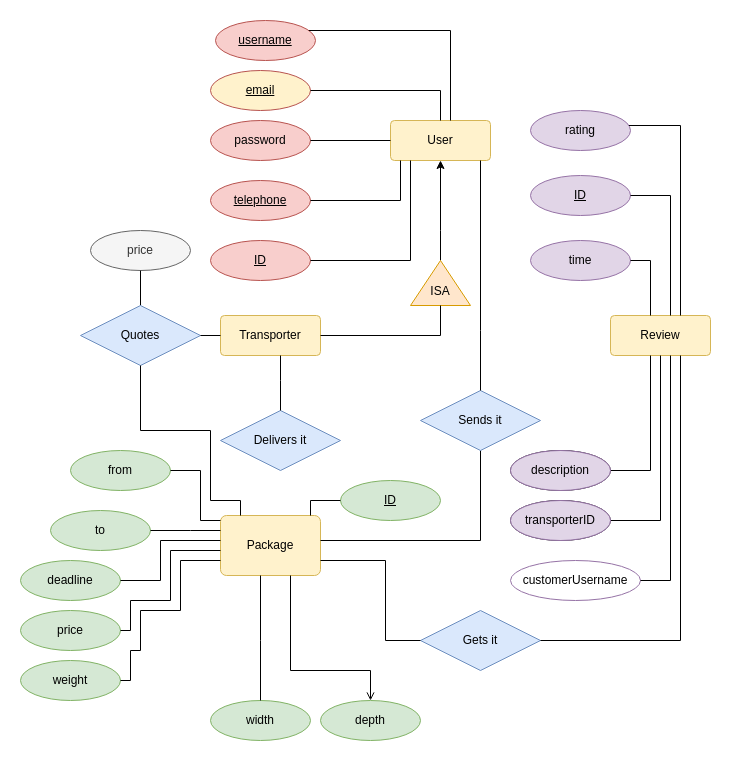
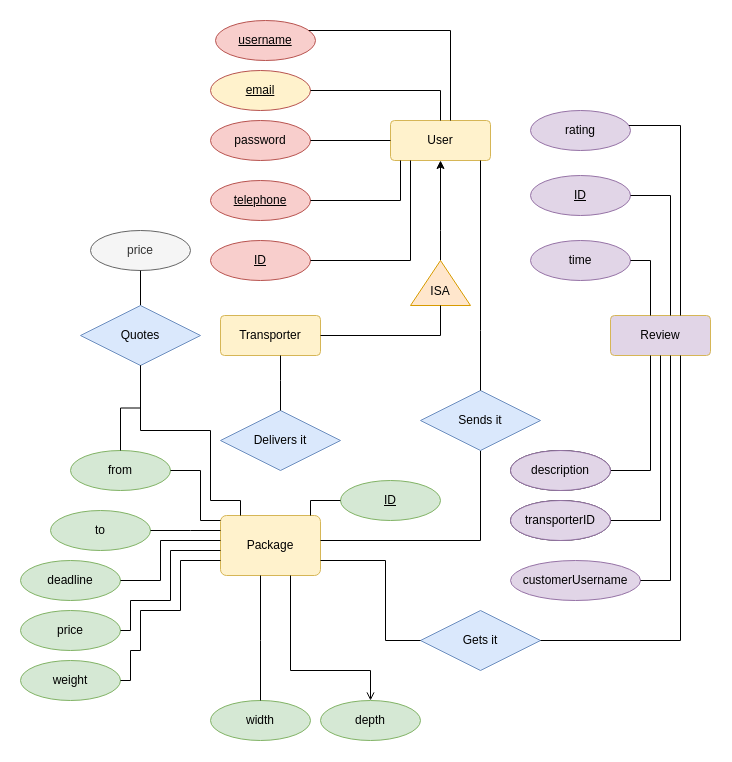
  <mxCell id="0" />
  <mxCell id="1" parent="0" />
  <mxCell id="2" value="User" style="rounded=1;arcSize=10;whiteSpace=wrap;html=1;align=center;fillColor=#fff2cc;strokeColor=#d6b656;" vertex="1" parent="1"><mxGeometry x="390" y="120" width="100" height="40" as="geometry" /></mxCell>
  <mxCell id="3" value="&lt;u&gt;username&lt;/u&gt;" style="ellipse;whiteSpace=wrap;html=1;align=center;fillColor=#f8cecc;strokeColor=#b85450;" vertex="1" parent="1"><mxGeometry x="215" y="20" width="100" height="40" as="geometry" /></mxCell>
  <mxCell id="4" value="&lt;u&gt;ID&lt;/u&gt;" style="ellipse;whiteSpace=wrap;html=1;align=center;fillColor=#f8cecc;strokeColor=#b85450;" vertex="1" parent="1"><mxGeometry x="210" y="240" width="100" height="40" as="geometry" /></mxCell>
  <mxCell id="5" value="&lt;u&gt;telephone&lt;/u&gt;" style="ellipse;whiteSpace=wrap;html=1;align=center;fillColor=#f8cecc;strokeColor=#b85450;" vertex="1" parent="1"><mxGeometry x="210" y="180" width="100" height="40" as="geometry" /></mxCell>
  <mxCell id="6" value="password" style="ellipse;whiteSpace=wrap;html=1;align=center;fillColor=#f8cecc;strokeColor=#b85450;" vertex="1" parent="1"><mxGeometry x="210" y="120" width="100" height="40" as="geometry" /></mxCell>
  <mxCell id="7" value="&lt;u&gt;email&lt;/u&gt;" style="ellipse;whiteSpace=wrap;html=1;align=center;fillColor=#fff2cc;strokeColor=#b85450;" vertex="1" parent="1"><mxGeometry x="210" y="70" width="100" height="40" as="geometry" /></mxCell>
  <mxCell id="8" value="" style="endArrow=none;html=1;rounded=0;edgeStyle=orthogonalEdgeStyle;" edge="1" parent="1" source="2" target="3"><mxGeometry relative="1" as="geometry"><mxPoint x="270" y="380" as="sourcePoint" /><mxPoint x="430" y="380" as="targetPoint" /><Array as="points"><mxPoint x="450" y="30" /></Array></mxGeometry></mxCell>
  <mxCell id="9" value="" style="endArrow=none;html=1;rounded=0;edgeStyle=orthogonalEdgeStyle;" edge="1" parent="1" source="2" target="7"><mxGeometry relative="1" as="geometry"><mxPoint x="50" y="130" as="sourcePoint" /><mxPoint x="200" y="40" as="targetPoint" /><Array as="points"><mxPoint x="440" y="90" /></Array></mxGeometry></mxCell>
  <mxCell id="10" value="" style="endArrow=none;html=1;rounded=0;edgeStyle=orthogonalEdgeStyle;" edge="1" parent="1" source="2" target="6"><mxGeometry relative="1" as="geometry"><mxPoint x="60" y="140" as="sourcePoint" /><mxPoint x="340" y="170" as="targetPoint" /><Array as="points" /></mxGeometry></mxCell>
  <mxCell id="11" value="" style="endArrow=none;html=1;rounded=0;edgeStyle=orthogonalEdgeStyle;" edge="1" parent="1" source="2" target="5"><mxGeometry relative="1" as="geometry"><mxPoint x="140" y="150" as="sourcePoint" /><mxPoint x="220" y="150" as="targetPoint" /><Array as="points"><mxPoint x="400" y="200" /></Array></mxGeometry></mxCell>
  <mxCell id="12" value="" style="endArrow=none;html=1;rounded=0;edgeStyle=orthogonalEdgeStyle;" edge="1" parent="1" source="2" target="4"><mxGeometry relative="1" as="geometry"><mxPoint x="60" y="240" as="sourcePoint" /><mxPoint x="190" y="280" as="targetPoint" /><Array as="points"><mxPoint x="410" y="260" /></Array></mxGeometry></mxCell>
  <mxCell id="13" style="edgeStyle=orthogonalEdgeStyle;rounded=0;orthogonalLoop=1;jettySize=auto;html=1;startArrow=none;" edge="1" parent="1" source="58" target="2"><mxGeometry relative="1" as="geometry"><Array as="points"><mxPoint x="440" y="230" /><mxPoint x="440" y="230" /></Array></mxGeometry></mxCell>
  <mxCell id="14" value="Transporter" style="rounded=1;arcSize=10;whiteSpace=wrap;html=1;align=center;fillColor=#fff2cc;strokeColor=#d6b656;" vertex="1" parent="1"><mxGeometry x="220" y="315" width="100" height="40" as="geometry" /></mxCell>
  <mxCell id="15" value="Package" style="rounded=1;arcSize=10;whiteSpace=wrap;html=1;align=center;fillColor=#fff2cc;strokeColor=#d6b656;" vertex="1" parent="1"><mxGeometry x="220" y="515" width="100" height="60" as="geometry" /></mxCell>
  <mxCell id="16" value="" style="endArrow=none;html=1;rounded=0;edgeStyle=orthogonalEdgeStyle;startArrow=none;" edge="1" parent="1" source="17" target="15"><mxGeometry relative="1" as="geometry"><mxPoint x="30" y="310" as="sourcePoint" /><mxPoint x="180" y="410" as="targetPoint" /><Array as="points"><mxPoint x="480" y="540" /></Array></mxGeometry></mxCell>
  <mxCell id="17" value="Sends it" style="shape=rhombus;perimeter=rhombusPerimeter;whiteSpace=wrap;html=1;align=center;fillColor=#dae8fc;strokeColor=#6c8ebf;" vertex="1" parent="1"><mxGeometry x="420" y="390" width="120" height="60" as="geometry" /></mxCell>
  <mxCell id="18" value="" style="endArrow=none;html=1;rounded=0;edgeStyle=orthogonalEdgeStyle;" edge="1" parent="1" source="2" target="17"><mxGeometry relative="1" as="geometry"><mxPoint x="460" y="160" as="sourcePoint" /><mxPoint x="330" y="490" as="targetPoint" /><Array as="points"><mxPoint x="480" y="330" /><mxPoint x="480" y="330" /></Array></mxGeometry></mxCell>
  <mxCell id="19" value="Delivers it" style="shape=rhombus;perimeter=rhombusPerimeter;whiteSpace=wrap;html=1;align=center;fillColor=#dae8fc;strokeColor=#6c8ebf;" vertex="1" parent="1"><mxGeometry x="220" y="410" width="120" height="60" as="geometry" /></mxCell>
  <mxCell id="20" value="" style="endArrow=none;html=1;rounded=0;edgeStyle=orthogonalEdgeStyle;" edge="1" parent="1" source="14" target="19"><mxGeometry relative="1" as="geometry"><mxPoint x="470" y="395" as="sourcePoint" /><mxPoint x="540" y="555" as="targetPoint" /><Array as="points"><mxPoint x="280" y="380" /><mxPoint x="280" y="380" /></Array></mxGeometry></mxCell>
- <mxCell id="21" value="Review" style="rounded=1;arcSize=10;whiteSpace=wrap;html=1;align=center;fillColor=#fff2cc;strokeColor=#d6b656;" vertex="1" parent="1"><mxGeometry x="610" y="315" width="100" height="40" as="geometry" /></mxCell>
+ <mxCell id="21" value="Review" style="rounded=1;arcSize=10;whiteSpace=wrap;html=1;align=center;fillColor=#e1d5e7;strokeColor=#d6b656;" vertex="1" parent="1"><mxGeometry x="610" y="315" width="100" height="40" as="geometry" /></mxCell>
  <mxCell id="22" value="&lt;u&gt;ID&lt;/u&gt;" style="ellipse;whiteSpace=wrap;html=1;align=center;fillColor=#e1d5e7;strokeColor=#9673a6;" vertex="1" parent="1"><mxGeometry x="530" y="175" width="100" height="40" as="geometry" /></mxCell>
  <mxCell id="23" value="transporterID" style="ellipse;whiteSpace=wrap;html=1;align=center;" vertex="1" parent="1"><mxGeometry x="510" y="500" width="100" height="40" as="geometry" /></mxCell>
- <mxCell id="24" value="customerUsername" style="ellipse;whiteSpace=wrap;html=1;align=center;fillColor=#ffffff;strokeColor=#9673a6;" vertex="1" parent="1"><mxGeometry x="510" y="560" width="130" height="40" as="geometry" /></mxCell>
+ <mxCell id="24" value="customerUsername" style="ellipse;whiteSpace=wrap;html=1;align=center;fillColor=#e1d5e7;strokeColor=#9673a6;" vertex="1" parent="1"><mxGeometry x="510" y="560" width="130" height="40" as="geometry" /></mxCell>
  <mxCell id="25" value="" style="endArrow=none;html=1;rounded=0;edgeStyle=orthogonalEdgeStyle;" edge="1" parent="1" source="22" target="21"><mxGeometry relative="1" as="geometry"><mxPoint x="700" y="555" as="sourcePoint" /><mxPoint x="860" y="555" as="targetPoint" /><Array as="points"><mxPoint x="670" y="195" /></Array></mxGeometry></mxCell>
  <mxCell id="26" value="" style="endArrow=none;html=1;rounded=0;edgeStyle=orthogonalEdgeStyle;" edge="1" parent="1" source="21" target="24"><mxGeometry relative="1" as="geometry"><mxPoint x="835" y="490" as="sourcePoint" /><mxPoint x="835" y="540" as="targetPoint" /><Array as="points"><mxPoint x="670" y="580" /></Array></mxGeometry></mxCell>
  <mxCell id="27" value="" style="endArrow=none;html=1;rounded=0;edgeStyle=orthogonalEdgeStyle;" edge="1" parent="1" source="21" target="23"><mxGeometry relative="1" as="geometry"><mxPoint x="845" y="500" as="sourcePoint" /><mxPoint x="845" y="550" as="targetPoint" /><Array as="points"><mxPoint x="660" y="520" /></Array></mxGeometry></mxCell>
  <mxCell id="28" value="rating" style="ellipse;whiteSpace=wrap;html=1;align=center;fillColor=#e1d5e7;strokeColor=#9673a6;" vertex="1" parent="1"><mxGeometry x="530" y="110" width="100" height="40" as="geometry" /></mxCell>
  <mxCell id="29" value="" style="endArrow=none;html=1;rounded=0;edgeStyle=orthogonalEdgeStyle;" edge="1" parent="1" source="21" target="28"><mxGeometry relative="1" as="geometry"><mxPoint x="815" y="405" as="sourcePoint" /><mxPoint x="815" y="455" as="targetPoint" /><Array as="points"><mxPoint x="680" y="125" /></Array></mxGeometry></mxCell>
  <mxCell id="30" value="description" style="ellipse;whiteSpace=wrap;html=1;align=center;" vertex="1" parent="1"><mxGeometry x="510" y="450" width="100" height="40" as="geometry" /></mxCell>
  <mxCell id="31" value="" style="endArrow=none;html=1;rounded=0;edgeStyle=orthogonalEdgeStyle;" edge="1" parent="1" source="21" target="30"><mxGeometry relative="1" as="geometry"><mxPoint x="885" y="560" as="sourcePoint" /><mxPoint x="940" y="560" as="targetPoint" /><Array as="points"><mxPoint x="650" y="470" /></Array></mxGeometry></mxCell>
  <mxCell id="32" value="time" style="ellipse;whiteSpace=wrap;html=1;align=center;fillColor=#e1d5e7;strokeColor=#9673a6;" vertex="1" parent="1"><mxGeometry x="530" y="240" width="100" height="40" as="geometry" /></mxCell>
  <mxCell id="33" value="" style="endArrow=none;html=1;rounded=0;edgeStyle=orthogonalEdgeStyle;" edge="1" parent="1" source="32" target="21"><mxGeometry relative="1" as="geometry"><mxPoint x="765" y="475" as="sourcePoint" /><mxPoint x="700" y="525" as="targetPoint" /><Array as="points"><mxPoint x="650" y="260" /></Array></mxGeometry></mxCell>
  <mxCell id="34" value="from" style="ellipse;whiteSpace=wrap;html=1;align=center;fillColor=#d5e8d4;strokeColor=#82b366;" vertex="1" parent="1"><mxGeometry x="70" y="450" width="100" height="40" as="geometry" /></mxCell>
  <mxCell id="35" value="deadline" style="ellipse;whiteSpace=wrap;html=1;align=center;fillColor=#d5e8d4;strokeColor=#82b366;" vertex="1" parent="1"><mxGeometry x="20" y="560" width="100" height="40" as="geometry" /></mxCell>
  <mxCell id="36" value="price" style="ellipse;whiteSpace=wrap;html=1;align=center;fillColor=#d5e8d4;strokeColor=#82b366;" vertex="1" parent="1"><mxGeometry x="20" y="610" width="100" height="40" as="geometry" /></mxCell>
  <mxCell id="37" value="to" style="ellipse;whiteSpace=wrap;html=1;align=center;fillColor=#d5e8d4;strokeColor=#82b366;" vertex="1" parent="1"><mxGeometry x="50" y="510" width="100" height="40" as="geometry" /></mxCell>
  <mxCell id="38" value="" style="endArrow=none;html=1;rounded=0;edgeStyle=orthogonalEdgeStyle;" edge="1" parent="1" source="15" target="34"><mxGeometry relative="1" as="geometry"><mxPoint x="290" y="630" as="sourcePoint" /><mxPoint x="370" y="670" as="targetPoint" /><Array as="points"><mxPoint x="200" y="520" /><mxPoint x="200" y="470" /></Array></mxGeometry></mxCell>
  <mxCell id="39" value="" style="endArrow=none;html=1;rounded=0;edgeStyle=orthogonalEdgeStyle;" edge="1" parent="1" source="15" target="37"><mxGeometry relative="1" as="geometry"><mxPoint x="250" y="570" as="sourcePoint" /><mxPoint x="250" y="650" as="targetPoint" /><Array as="points"><mxPoint x="190" y="530" /><mxPoint x="190" y="530" /></Array></mxGeometry></mxCell>
  <mxCell id="40" value="" style="endArrow=none;html=1;rounded=0;edgeStyle=orthogonalEdgeStyle;" edge="1" parent="1" source="15" target="35"><mxGeometry relative="1" as="geometry"><mxPoint x="570" y="570" as="sourcePoint" /><mxPoint x="730" y="570" as="targetPoint" /><Array as="points"><mxPoint x="160" y="540" /><mxPoint x="160" y="580" /></Array></mxGeometry></mxCell>
  <mxCell id="41" value="weight" style="ellipse;whiteSpace=wrap;html=1;align=center;fillColor=#d5e8d4;strokeColor=#82b366;" vertex="1" parent="1"><mxGeometry x="20" y="660" width="100" height="40" as="geometry" /></mxCell>
  <mxCell id="42" value="width" style="ellipse;whiteSpace=wrap;html=1;align=center;fillColor=#d5e8d4;strokeColor=#82b366;" vertex="1" parent="1"><mxGeometry x="210" y="700" width="100" height="40" as="geometry" /></mxCell>
  <mxCell id="43" value="depth" style="ellipse;whiteSpace=wrap;html=1;align=center;fillColor=#d5e8d4;strokeColor=#82b366;" vertex="1" parent="1"><mxGeometry x="320" y="700" width="100" height="40" as="geometry" /></mxCell>
  <mxCell id="44" value="" style="endArrow=none;html=1;rounded=0;edgeStyle=orthogonalEdgeStyle;" edge="1" parent="1" source="15" target="36"><mxGeometry relative="1" as="geometry"><mxPoint x="230" y="540" as="sourcePoint" /><mxPoint x="160" y="540" as="targetPoint" /><Array as="points"><mxPoint x="170" y="550" /><mxPoint x="170" y="600" /><mxPoint x="130" y="600" /><mxPoint x="130" y="630" /></Array></mxGeometry></mxCell>
  <mxCell id="45" value="" style="endArrow=none;html=1;rounded=0;edgeStyle=orthogonalEdgeStyle;" edge="1" parent="1" source="41" target="15"><mxGeometry relative="1" as="geometry"><mxPoint x="190" y="650" as="sourcePoint" /><mxPoint x="350" y="650" as="targetPoint" /><Array as="points"><mxPoint x="130" y="680" /><mxPoint x="130" y="650" /><mxPoint x="140" y="650" /><mxPoint x="140" y="610" /><mxPoint x="180" y="610" /><mxPoint x="180" y="560" /></Array></mxGeometry></mxCell>
  <mxCell id="46" value="" style="endArrow=none;html=1;rounded=0;edgeStyle=orthogonalEdgeStyle;" edge="1" parent="1" source="15" target="42"><mxGeometry relative="1" as="geometry"><mxPoint x="170" y="660" as="sourcePoint" /><mxPoint x="330" y="660" as="targetPoint" /><Array as="points"><mxPoint x="260" y="640" /><mxPoint x="260" y="640" /></Array></mxGeometry></mxCell>
  <mxCell id="47" value="" style="endArrow=open;html=1;rounded=0;edgeStyle=orthogonalEdgeStyle;" edge="1" parent="1" source="15" target="43"><mxGeometry relative="1" as="geometry"><mxPoint x="250" y="570" as="sourcePoint" /><mxPoint x="250" y="710" as="targetPoint" /><Array as="points"><mxPoint x="290" y="670" /><mxPoint x="370" y="670" /></Array></mxGeometry></mxCell>
  <mxCell id="48" value="Gets it" style="shape=rhombus;perimeter=rhombusPerimeter;whiteSpace=wrap;html=1;align=center;fillColor=#dae8fc;strokeColor=#6c8ebf;" vertex="1" parent="1"><mxGeometry x="420" y="610" width="120" height="60" as="geometry" /></mxCell>
  <mxCell id="49" value="" style="endArrow=none;html=1;rounded=0;edgeStyle=orthogonalEdgeStyle;" edge="1" parent="1" source="15" target="48"><mxGeometry relative="1" as="geometry"><mxPoint x="310" y="560" as="sourcePoint" /><mxPoint x="470" y="560" as="targetPoint" /><Array as="points"><mxPoint x="385" y="560" /><mxPoint x="385" y="640" /></Array></mxGeometry></mxCell>
  <mxCell id="50" value="" style="endArrow=none;html=1;rounded=0;edgeStyle=orthogonalEdgeStyle;" edge="1" parent="1" source="48" target="21"><mxGeometry relative="1" as="geometry"><mxPoint x="570" y="670" as="sourcePoint" /><mxPoint x="730" y="670" as="targetPoint" /><Array as="points"><mxPoint x="680" y="640" /></Array></mxGeometry></mxCell>
  <mxCell id="51" value="&lt;u&gt;ID&lt;/u&gt;" style="ellipse;whiteSpace=wrap;html=1;align=center;fillColor=#d5e8d4;strokeColor=#82b366;" vertex="1" parent="1"><mxGeometry x="340" y="480" width="100" height="40" as="geometry" /></mxCell>
  <mxCell id="52" value="" style="endArrow=none;html=1;rounded=0;edgeStyle=orthogonalEdgeStyle;" edge="1" parent="1" source="15" target="51"><mxGeometry relative="1" as="geometry"><mxPoint x="310" y="630" as="sourcePoint" /><mxPoint x="470" y="630" as="targetPoint" /><Array as="points"><mxPoint x="310" y="500" /></Array></mxGeometry></mxCell>
  <mxCell id="53" value="price" style="ellipse;whiteSpace=wrap;html=1;align=center;fillColor=#f5f5f5;strokeColor=#666666;fontColor=#333333;" vertex="1" parent="1"><mxGeometry x="90" y="230" width="100" height="40" as="geometry" /></mxCell>
  <mxCell id="54" value="" style="endArrow=none;html=1;rounded=0;edgeStyle=orthogonalEdgeStyle;" edge="1" parent="1" source="53" target="55"><mxGeometry relative="1" as="geometry"><mxPoint x="-280" y="340" as="sourcePoint" /><mxPoint x="-120" y="340" as="targetPoint" /></mxGeometry></mxCell>
  <mxCell id="55" value="Quotes" style="shape=rhombus;perimeter=rhombusPerimeter;whiteSpace=wrap;html=1;align=center;fillColor=#dae8fc;strokeColor=#6c8ebf;" vertex="1" parent="1"><mxGeometry x="80" y="305" width="120" height="60" as="geometry" /></mxCell>
- <mxCell id="56" value="" style="endArrow=none;html=1;rounded=0;edgeStyle=orthogonalEdgeStyle;" edge="1" parent="1" source="55" target="14"><mxGeometry relative="1" as="geometry"><mxPoint x="40" y="390" as="sourcePoint" /><mxPoint x="200" y="390" as="targetPoint" /></mxGeometry></mxCell>
+ <mxCell id="56" value="" style="endArrow=none;html=1;rounded=0;edgeStyle=orthogonalEdgeStyle;" edge="1" parent="1" source="55" target="34"><mxGeometry relative="1" as="geometry"><mxPoint x="40" y="390" as="sourcePoint" /><mxPoint x="200" y="390" as="targetPoint" /></mxGeometry></mxCell>
  <mxCell id="57" value="" style="endArrow=none;html=1;rounded=0;edgeStyle=orthogonalEdgeStyle;" edge="1" parent="1" source="55" target="15"><mxGeometry relative="1" as="geometry"><mxPoint x="-10" y="400" as="sourcePoint" /><mxPoint x="150" y="400" as="targetPoint" /><Array as="points"><mxPoint x="140" y="430" /><mxPoint x="210" y="430" /><mxPoint x="210" y="500" /><mxPoint x="240" y="500" /></Array></mxGeometry></mxCell>
  <mxCell id="58" value="&lt;br&gt;ISA" style="triangle;whiteSpace=wrap;html=1;direction=north;fillColor=#ffe6cc;strokeColor=#d79b00;" vertex="1" parent="1"><mxGeometry x="410" y="260" width="60" height="45" as="geometry" /></mxCell>
  <mxCell id="59" value="" style="edgeStyle=orthogonalEdgeStyle;rounded=0;orthogonalLoop=1;jettySize=auto;html=1;endArrow=none;entryX=0;entryY=0.5;entryDx=0;entryDy=0;" edge="1" parent="1" source="14" target="58"><mxGeometry relative="1" as="geometry"><mxPoint x="320" y="335" as="sourcePoint" /><mxPoint x="400" y="335" as="targetPoint" /></mxGeometry></mxCell>
  <mxCell id="60" value="description" style="ellipse;whiteSpace=wrap;html=1;align=center;fillColor=#e1d5e7;strokeColor=#9673a6;" vertex="1" parent="1"><mxGeometry x="510" y="450" width="100" height="40" as="geometry" /></mxCell>
  <mxCell id="61" value="transporterID" style="ellipse;whiteSpace=wrap;html=1;align=center;fillColor=#e1d5e7;strokeColor=#9673a6;" vertex="1" parent="1"><mxGeometry x="510" y="500" width="100" height="40" as="geometry" /></mxCell>
